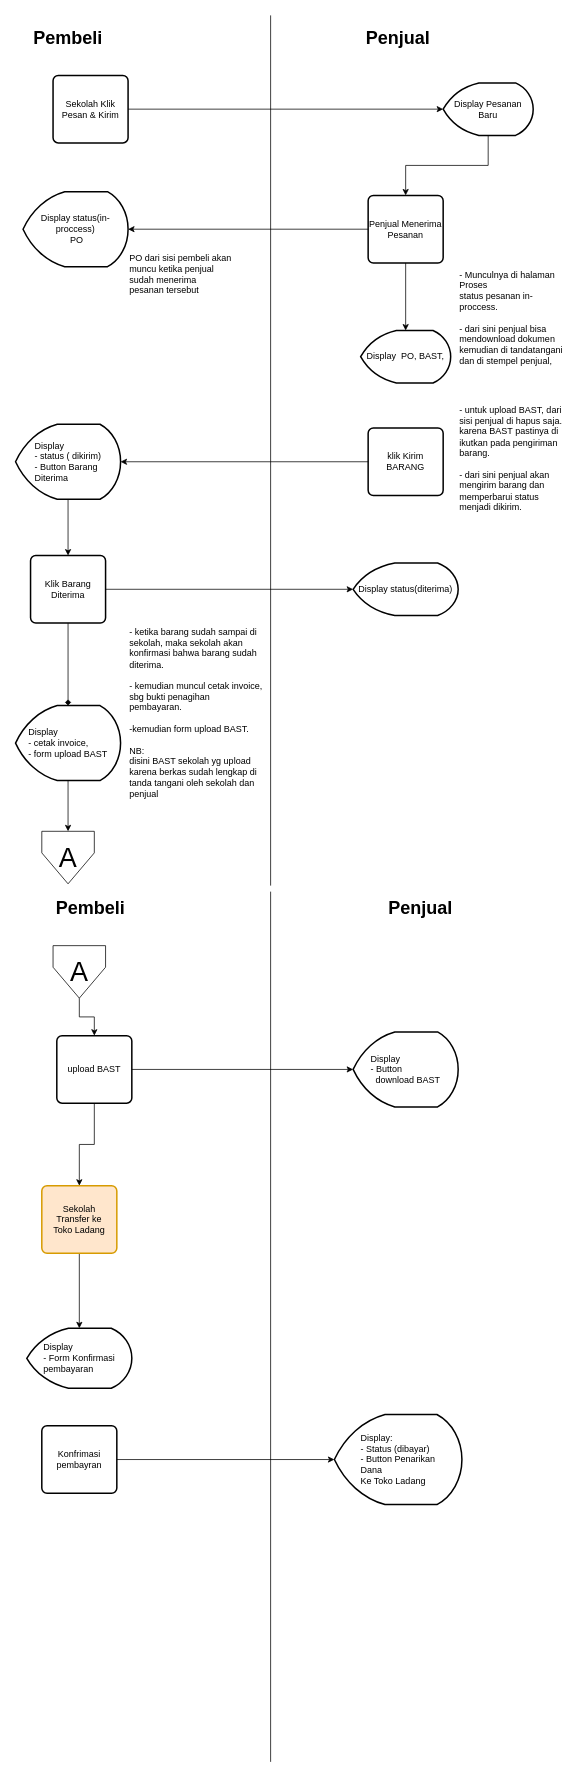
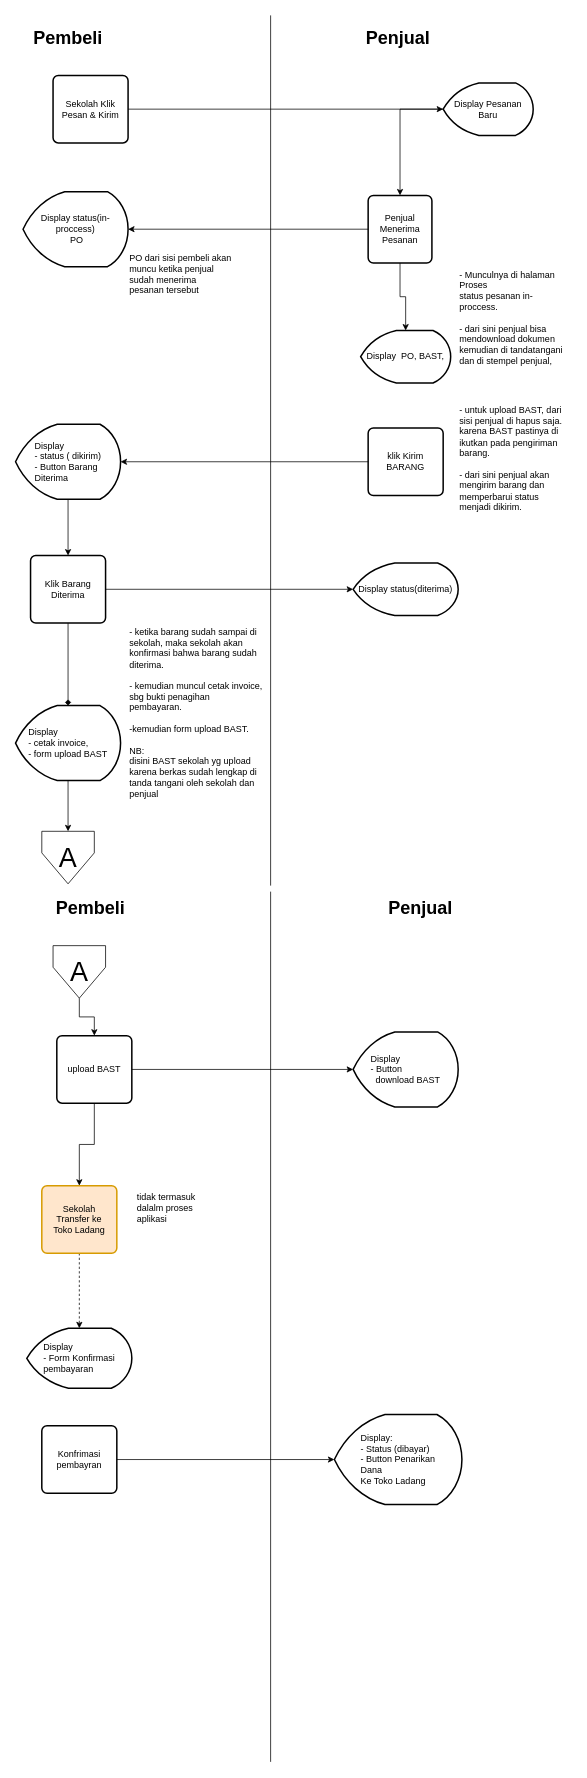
  <mxCell id="0" />
  <mxCell id="1" parent="0" />
  <mxCell id="2" style="edgeStyle=orthogonalEdgeStyle;rounded=0;orthogonalLoop=1;jettySize=auto;html=1;" edge="1" parent="1" source="3" target="8"><mxGeometry relative="1" as="geometry" /></mxCell>
  <mxCell id="3" value="Sekolah Klik Pesan &amp;amp; Kirim" style="rounded=1;whiteSpace=wrap;html=1;absoluteArcSize=1;arcSize=14;strokeWidth=2;fillColor=none;" vertex="1" parent="1"><mxGeometry x="70" y="100" width="100" height="90" as="geometry" /></mxCell>
  <mxCell id="4" style="edgeStyle=orthogonalEdgeStyle;rounded=0;orthogonalLoop=1;jettySize=auto;html=1;entryX=0.5;entryY=0;entryDx=0;entryDy=0;entryPerimeter=0;" edge="1" parent="1" source="6" target="12"><mxGeometry relative="1" as="geometry" /></mxCell>
  <mxCell id="5" style="edgeStyle=orthogonalEdgeStyle;rounded=0;orthogonalLoop=1;jettySize=auto;html=1;entryX=1;entryY=0.5;entryDx=0;entryDy=0;entryPerimeter=0;" edge="1" parent="1" source="6" target="13"><mxGeometry relative="1" as="geometry" /></mxCell>
- <mxCell id="6" value="Penjual Menerima Pesanan" style="rounded=1;whiteSpace=wrap;html=1;absoluteArcSize=1;arcSize=14;strokeWidth=2;fillColor=none;" vertex="1" parent="1"><mxGeometry x="490" y="260" width="100" height="90" as="geometry" /></mxCell>
+ <mxCell id="6" value="Penjual Menerima Pesanan" style="rounded=1;whiteSpace=wrap;html=1;absoluteArcSize=1;arcSize=14;strokeWidth=2;fillColor=none;" vertex="1" parent="1"><mxGeometry x="490" y="260" width="85" height="90" as="geometry" /></mxCell>
  <mxCell id="7" style="edgeStyle=orthogonalEdgeStyle;rounded=0;orthogonalLoop=1;jettySize=auto;html=1;entryX=0.5;entryY=0;entryDx=0;entryDy=0;" edge="1" parent="1" source="8" target="6"><mxGeometry relative="1" as="geometry" /></mxCell>
  <mxCell id="8" value="Display Pesanan Baru" style="strokeWidth=2;html=1;shape=mxgraph.flowchart.display;whiteSpace=wrap;fillColor=none;" vertex="1" parent="1"><mxGeometry x="590" y="110" width="120" height="70" as="geometry" /></mxCell>
  <mxCell id="9" value="&lt;b&gt;&lt;font style=&quot;font-size: 24px&quot;&gt;Pembeli&lt;/font&gt;&lt;/b&gt;" style="text;html=1;strokeColor=none;fillColor=none;align=center;verticalAlign=middle;whiteSpace=wrap;rounded=0;" vertex="1" parent="1"><mxGeometry x="40" y="40" width="100" height="20" as="geometry" /></mxCell>
  <mxCell id="10" value="&lt;b&gt;&lt;font style=&quot;font-size: 24px&quot;&gt;Penjual&lt;br&gt;&lt;/font&gt;&lt;/b&gt;" style="text;html=1;strokeColor=none;fillColor=none;align=center;verticalAlign=middle;whiteSpace=wrap;rounded=0;" vertex="1" parent="1"><mxGeometry x="480" y="40" width="100" height="20" as="geometry" /></mxCell>
  <mxCell id="11" value="" style="endArrow=none;html=1;" edge="1" parent="1"><mxGeometry width="50" height="50" relative="1" as="geometry"><mxPoint x="360" y="1180" as="sourcePoint" /><mxPoint x="360" as="targetPoint" y="20" /></mxGeometry></mxCell>
  <mxCell id="12" value="Display&amp;nbsp; PO, BAST," style="strokeWidth=2;html=1;shape=mxgraph.flowchart.display;whiteSpace=wrap;fillColor=none;" vertex="1" parent="1"><mxGeometry x="480" y="440" width="120" height="70" as="geometry" /></mxCell>
  <mxCell id="13" value="Display status(in-proccess)&lt;br&gt;&amp;nbsp;PO" style="strokeWidth=2;html=1;shape=mxgraph.flowchart.display;whiteSpace=wrap;fillColor=none;" vertex="1" parent="1"><mxGeometry x="30" y="255" width="140" height="100" as="geometry" /></mxCell>
  <mxCell id="14" value="- Munculnya di halaman Proses&amp;nbsp;&lt;br&gt;status pesanan in-proccess.&lt;br&gt;&lt;br&gt;- dari sini penjual bisa mendownload dokumen kemudian di tandatangani dan di stempel penjual,&amp;nbsp;" style="text;html=1;strokeColor=none;fillColor=none;align=left;verticalAlign=middle;whiteSpace=wrap;rounded=0;" vertex="1" parent="1"><mxGeometry x="610" y="340" width="150" height="165" as="geometry" /></mxCell>
  <mxCell id="15" style="edgeStyle=orthogonalEdgeStyle;rounded=0;orthogonalLoop=1;jettySize=auto;html=1;entryX=1;entryY=0.5;entryDx=0;entryDy=0;entryPerimeter=0;" edge="1" parent="1" source="16" target="26"><mxGeometry relative="1" as="geometry" /></mxCell>
  <mxCell id="16" value="klik Kirim BARANG" style="rounded=1;whiteSpace=wrap;html=1;absoluteArcSize=1;arcSize=14;strokeWidth=2;fillColor=none;" vertex="1" parent="1"><mxGeometry x="490" y="570" width="100" height="90" as="geometry" /></mxCell>
  <mxCell id="17" value="- untuk upload BAST, dari sisi penjual di hapus saja. karena BAST pastinya di ikutkan pada pengiriman barang.&lt;br&gt;&lt;br&gt;- dari sini penjual akan mengirim barang dan memperbarui status menjadi dikirim." style="text;html=1;strokeColor=none;fillColor=none;align=left;verticalAlign=middle;whiteSpace=wrap;rounded=0;" vertex="1" parent="1"><mxGeometry x="610" y="532.5" width="150" height="157.5" as="geometry" /></mxCell>
  <mxCell id="18" style="edgeStyle=orthogonalEdgeStyle;rounded=0;orthogonalLoop=1;jettySize=auto;html=1;entryX=0;entryY=0.5;entryDx=0;entryDy=0;entryPerimeter=0;" edge="1" parent="1" source="20" target="22"><mxGeometry relative="1" as="geometry" /></mxCell>
  <mxCell id="19" style="edgeStyle=orthogonalEdgeStyle;rounded=0;orthogonalLoop=1;jettySize=auto;html=1;entryX=0.5;entryY=0;entryDx=0;entryDy=0;entryPerimeter=0;endArrow=diamond;" edge="1" parent="1" source="20" target="24"><mxGeometry relative="1" as="geometry" /></mxCell>
  <mxCell id="20" value="Klik Barang Diterima" style="rounded=1;whiteSpace=wrap;html=1;absoluteArcSize=1;arcSize=14;strokeWidth=2;fillColor=none;" vertex="1" parent="1"><mxGeometry x="40" y="740" width="100" height="90" as="geometry" /></mxCell>
  <mxCell id="21" value="PO dari sisi pembeli akan muncu ketika penjual sudah menerima pesanan tersebut" style="text;html=1;strokeColor=none;fillColor=none;align=left;verticalAlign=middle;whiteSpace=wrap;rounded=0;" vertex="1" parent="1"><mxGeometry x="170" y="330" width="140" height="70" as="geometry" /></mxCell>
  <mxCell id="22" value="Display status(diterima)" style="strokeWidth=2;html=1;shape=mxgraph.flowchart.display;whiteSpace=wrap;fillColor=none;" vertex="1" parent="1"><mxGeometry x="470" y="750" width="140" height="70" as="geometry" /></mxCell>
  <mxCell id="23" style="edgeStyle=orthogonalEdgeStyle;rounded=0;orthogonalLoop=1;jettySize=auto;html=1;entryX=0.5;entryY=0;entryDx=0;entryDy=0;" edge="1" parent="1" source="24" target="29"><mxGeometry relative="1" as="geometry" /></mxCell>
  <mxCell id="24" value="&lt;div style=&quot;text-align: left&quot;&gt;&lt;span&gt;Display&lt;/span&gt;&lt;/div&gt;&lt;div style=&quot;text-align: left&quot;&gt;&lt;span&gt;- cetak invoice,&lt;/span&gt;&lt;/div&gt;&lt;div style=&quot;text-align: left&quot;&gt;&lt;span&gt;- form upload BAST&lt;/span&gt;&lt;/div&gt;" style="strokeWidth=2;html=1;shape=mxgraph.flowchart.display;whiteSpace=wrap;fillColor=none;" vertex="1" parent="1"><mxGeometry x="20" y="940" width="140" height="100" as="geometry" /></mxCell>
  <mxCell id="25" style="edgeStyle=orthogonalEdgeStyle;rounded=0;orthogonalLoop=1;jettySize=auto;html=1;entryX=0.5;entryY=0;entryDx=0;entryDy=0;" edge="1" parent="1" source="26" target="20"><mxGeometry relative="1" as="geometry" /></mxCell>
  <mxCell id="26" value="&lt;div style=&quot;text-align: left&quot;&gt;&lt;span&gt;Display&lt;/span&gt;&lt;/div&gt;&lt;div style=&quot;text-align: left&quot;&gt;&lt;span&gt;- status ( dikirim)&lt;/span&gt;&lt;/div&gt;&lt;div style=&quot;text-align: left&quot;&gt;&lt;span&gt;- Button Barang&amp;nbsp;&lt;/span&gt;&lt;/div&gt;&lt;div style=&quot;text-align: left&quot;&gt;&lt;span&gt;Diterima&lt;/span&gt;&lt;/div&gt;" style="strokeWidth=2;html=1;shape=mxgraph.flowchart.display;whiteSpace=wrap;fillColor=none;" vertex="1" parent="1"><mxGeometry x="20" y="565" width="140" height="100" as="geometry" /></mxCell>
  <mxCell id="27" value="- ketika barang sudah sampai di sekolah, maka sekolah akan konfirmasi bahwa barang sudah diterima.&lt;br&gt;&lt;br&gt;- kemudian muncul cetak invoice, sbg bukti penagihan pembayaran.&lt;br&gt;&lt;br&gt;-kemudian form upload BAST.&lt;br&gt;&lt;br&gt;NB:&lt;br&gt;disini BAST sekolah yg upload karena berkas sudah lengkap di tanda tangani oleh sekolah dan penjual" style="text;html=1;strokeColor=none;fillColor=none;align=left;verticalAlign=middle;whiteSpace=wrap;rounded=0;" vertex="1" parent="1"><mxGeometry x="170" y="800" width="180" height="300" as="geometry" /></mxCell>
  <mxCell id="28" value="&lt;div style=&quot;text-align: left&quot;&gt;&lt;span&gt;Display&lt;/span&gt;&lt;/div&gt;&lt;div style=&quot;text-align: left&quot;&gt;&lt;span&gt;- Button&amp;nbsp;&lt;/span&gt;&lt;/div&gt;&lt;div style=&quot;text-align: left&quot;&gt;&lt;span&gt;&amp;nbsp; download&lt;/span&gt;&lt;span&gt;&amp;nbsp;BAST&lt;/span&gt;&lt;/div&gt;" style="strokeWidth=2;html=1;shape=mxgraph.flowchart.display;whiteSpace=wrap;fillColor=none;" vertex="1" parent="1"><mxGeometry x="470" y="1375" width="140" height="100" as="geometry" /></mxCell>
  <mxCell id="29" value="&lt;font style=&quot;font-size: 36px&quot;&gt;A&lt;/font&gt;" style="shape=offPageConnector;whiteSpace=wrap;html=1;fillColor=none;align=center;size=0.589;" vertex="1" parent="1"><mxGeometry x="55" y="1107.59" width="70" height="70" as="geometry" /></mxCell>
  <mxCell id="30" value="" style="endArrow=none;html=1;" edge="1" parent="1"><mxGeometry width="50" height="50" relative="1" as="geometry"><mxPoint x="360" y="2348" as="sourcePoint" /><mxPoint x="360" y="1188" as="targetPoint" /></mxGeometry></mxCell>
  <mxCell id="31" value="&lt;b&gt;&lt;font style=&quot;font-size: 24px&quot;&gt;Pembeli&lt;/font&gt;&lt;/b&gt;" style="text;html=1;strokeColor=none;fillColor=none;align=center;verticalAlign=middle;whiteSpace=wrap;rounded=0;" vertex="1" parent="1"><mxGeometry x="70" y="1200" width="100" height="20" as="geometry" /></mxCell>
  <mxCell id="32" value="&lt;b&gt;&lt;font style=&quot;font-size: 24px&quot;&gt;Penjual&lt;br&gt;&lt;/font&gt;&lt;/b&gt;" style="text;html=1;strokeColor=none;fillColor=none;align=center;verticalAlign=middle;whiteSpace=wrap;rounded=0;" vertex="1" parent="1"><mxGeometry x="510" y="1200" width="100" height="20" as="geometry" /></mxCell>
  <mxCell id="33" style="edgeStyle=orthogonalEdgeStyle;rounded=0;orthogonalLoop=1;jettySize=auto;html=1;" edge="1" parent="1" source="35" target="28"><mxGeometry relative="1" as="geometry" /></mxCell>
  <mxCell id="34" style="edgeStyle=orthogonalEdgeStyle;rounded=0;orthogonalLoop=1;jettySize=auto;html=1;entryX=0.5;entryY=0;entryDx=0;entryDy=0;" edge="1" parent="1" source="35" target="40"><mxGeometry relative="1" as="geometry" /></mxCell>
  <mxCell id="35" value="upload BAST" style="rounded=1;whiteSpace=wrap;html=1;absoluteArcSize=1;arcSize=14;strokeWidth=2;fillColor=none;" vertex="1" parent="1"><mxGeometry x="75" y="1380" width="100" height="90" as="geometry" /></mxCell>
  <mxCell id="36" style="edgeStyle=orthogonalEdgeStyle;rounded=0;orthogonalLoop=1;jettySize=auto;html=1;entryX=0.5;entryY=0;entryDx=0;entryDy=0;" edge="1" parent="1" source="37" target="35"><mxGeometry relative="1" as="geometry" /></mxCell>
  <mxCell id="37" value="&lt;font style=&quot;font-size: 36px&quot;&gt;A&lt;/font&gt;" style="shape=offPageConnector;whiteSpace=wrap;html=1;fillColor=none;align=center;size=0.589;" vertex="1" parent="1"><mxGeometry x="70" y="1260" width="70" height="70" as="geometry" /></mxCell>
  <mxCell id="38" value="&lt;div style=&quot;text-align: left&quot;&gt;&lt;span&gt;Display&lt;/span&gt;&lt;/div&gt;&lt;div style=&quot;text-align: left&quot;&gt;&lt;span&gt;- Form Konfirmasi&lt;/span&gt;&lt;/div&gt;&lt;div style=&quot;text-align: left&quot;&gt;&lt;span&gt;pembayaran&lt;/span&gt;&lt;/div&gt;" style="strokeWidth=2;html=1;shape=mxgraph.flowchart.display;whiteSpace=wrap;fillColor=none;" vertex="1" parent="1"><mxGeometry x="35" y="1770" width="140" height="80" as="geometry" /></mxCell>
- <mxCell id="39" style="edgeStyle=orthogonalEdgeStyle;rounded=0;orthogonalLoop=1;jettySize=auto;html=1;entryX=0.5;entryY=0;entryDx=0;entryDy=0;entryPerimeter=0;" edge="1" parent="1" source="40" target="38"><mxGeometry relative="1" as="geometry" /></mxCell>
+ <mxCell id="39" style="edgeStyle=orthogonalEdgeStyle;rounded=0;orthogonalLoop=1;jettySize=auto;html=1;entryX=0.5;entryY=0;entryDx=0;entryDy=0;entryPerimeter=0;dashed=1;" edge="1" parent="1" source="40" target="38"><mxGeometry relative="1" as="geometry" /></mxCell>
  <mxCell id="40" value="Sekolah &lt;br&gt;Transfer ke &lt;br&gt;Toko Ladang" style="rounded=1;whiteSpace=wrap;html=1;absoluteArcSize=1;arcSize=14;strokeWidth=2;fillColor=#ffe6cc;strokeColor=#d79b00;" vertex="1" parent="1"><mxGeometry x="55" y="1580" width="100" height="90" as="geometry" /></mxCell>
+ <mxCell id="41" value="tidak termasuk dalalm proses aplikasi" style="text;html=1;strokeColor=none;fillColor=none;align=left;verticalAlign=middle;whiteSpace=wrap;rounded=0;" vertex="1" parent="1"><mxGeometry x="180" y="1580" width="90" height="60" as="geometry" /></mxCell>
  <mxCell id="42" style="edgeStyle=orthogonalEdgeStyle;rounded=0;orthogonalLoop=1;jettySize=auto;html=1;entryX=0;entryY=0.5;entryDx=0;entryDy=0;entryPerimeter=0;" edge="1" parent="1" source="43" target="44"><mxGeometry relative="1" as="geometry" /></mxCell>
  <mxCell id="43" value="Konfrimasi pembayran" style="rounded=1;whiteSpace=wrap;html=1;absoluteArcSize=1;arcSize=14;strokeWidth=2;fillColor=none;" vertex="1" parent="1"><mxGeometry x="55" y="1900" width="100" height="90" as="geometry" /></mxCell>
  <mxCell id="44" value="&lt;div style=&quot;text-align: left&quot;&gt;&lt;span&gt;Display:&lt;/span&gt;&lt;/div&gt;&lt;div style=&quot;text-align: left&quot;&gt;&lt;span&gt;- Status (dibayar)&lt;/span&gt;&lt;/div&gt;&lt;div style=&quot;text-align: left&quot;&gt;&lt;span&gt;- Button Penarikan&lt;/span&gt;&lt;/div&gt;&lt;div style=&quot;text-align: left&quot;&gt;Dana&amp;nbsp;&lt;/div&gt;&lt;div style=&quot;text-align: left&quot;&gt;Ke Toko Ladang&lt;/div&gt;" style="strokeWidth=2;html=1;shape=mxgraph.flowchart.display;whiteSpace=wrap;fillColor=none;" vertex="1" parent="1"><mxGeometry x="445" y="1885" width="170" height="120" as="geometry" /></mxCell>
